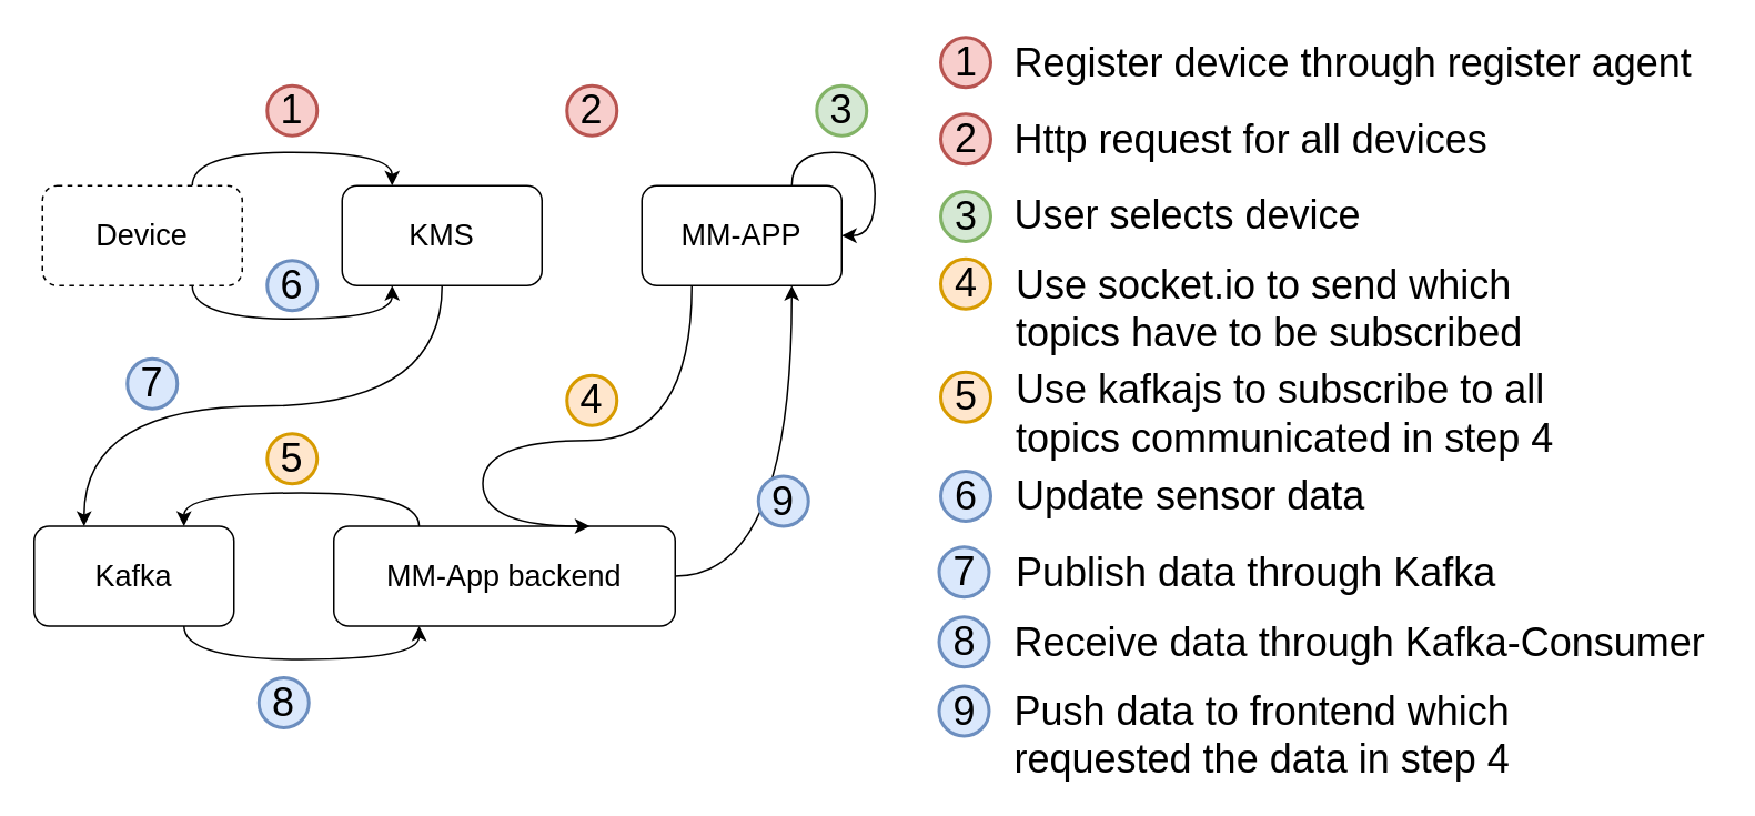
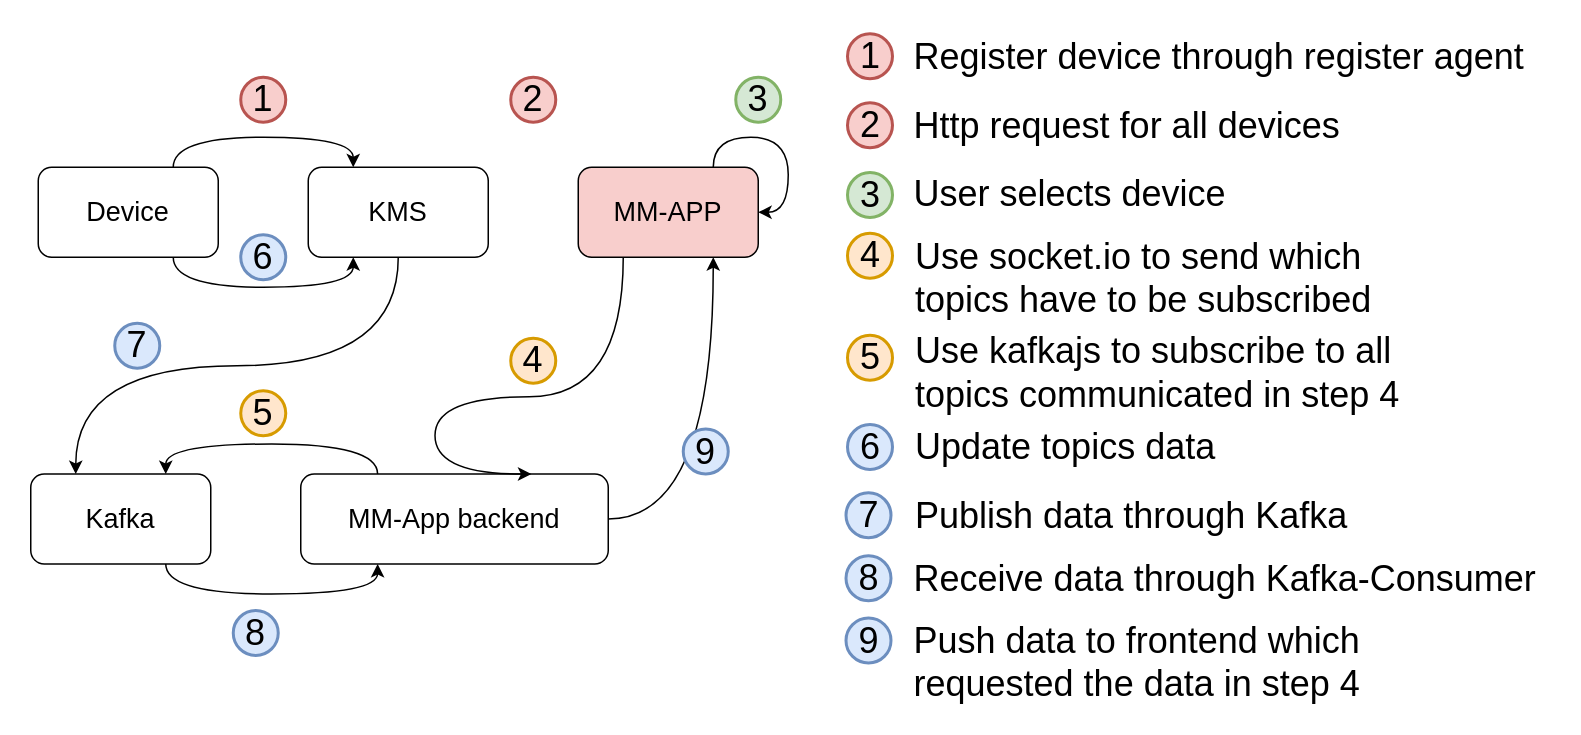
  <mxCell id="0" />
  <mxCell id="1" parent="0" />
  <mxCell id="2" value="" style="group" vertex="1" connectable="0" parent="1"><mxGeometry x="20" y="51" width="500" height="385.5" as="geometry" /></mxCell>
- <mxCell id="3" value="&lt;font style=&quot;font-size: 18px&quot;&gt;MM-APP&lt;/font&gt;" style="rounded=1;whiteSpace=wrap;html=1;" vertex="1" parent="2"><mxGeometry x="365" y="60" width="120" height="60" as="geometry" /></mxCell>
+ <mxCell id="3" value="&lt;font style=&quot;font-size: 18px&quot;&gt;MM-APP&lt;/font&gt;" style="rounded=1;whiteSpace=wrap;html=1;fillColor=#f8cecc;" vertex="1" parent="2"><mxGeometry x="365" y="60" width="120" height="60" as="geometry" /></mxCell>
  <mxCell id="4" style="edgeStyle=orthogonalEdgeStyle;curved=1;orthogonalLoop=1;jettySize=auto;html=1;exitX=1;exitY=0.5;exitDx=0;exitDy=0;entryX=0.75;entryY=1;entryDx=0;entryDy=0;fontSize=24;" edge="1" parent="2" source="5" target="3"><mxGeometry relative="1" as="geometry" /></mxCell>
  <mxCell id="5" value="&lt;font style=&quot;font-size: 18px&quot;&gt;MM-App backend&lt;/font&gt;" style="rounded=1;whiteSpace=wrap;html=1;" vertex="1" parent="2"><mxGeometry x="180" y="264.5" width="205" height="60" as="geometry" /></mxCell>
  <mxCell id="6" style="edgeStyle=orthogonalEdgeStyle;curved=1;orthogonalLoop=1;jettySize=auto;html=1;exitX=0.25;exitY=1;exitDx=0;exitDy=0;entryX=0.75;entryY=0;entryDx=0;entryDy=0;fontSize=24;" edge="1" parent="2" source="3" target="5"><mxGeometry relative="1" as="geometry"><Array as="points"><mxPoint x="395.5" y="213" /><mxPoint x="269.5" y="213" /></Array></mxGeometry></mxCell>
  <mxCell id="7" value="&lt;font style=&quot;font-size: 18px&quot;&gt;KMS&lt;/font&gt;" style="rounded=1;whiteSpace=wrap;html=1;" vertex="1" parent="2"><mxGeometry x="185" y="60" width="120" height="60" as="geometry" /></mxCell>
  <mxCell id="8" style="edgeStyle=orthogonalEdgeStyle;orthogonalLoop=1;jettySize=auto;html=1;exitX=0.75;exitY=0;exitDx=0;exitDy=0;entryX=0.25;entryY=0;entryDx=0;entryDy=0;curved=1;" edge="1" parent="2" source="10" target="7"><mxGeometry relative="1" as="geometry" /></mxCell>
  <mxCell id="9" style="edgeStyle=orthogonalEdgeStyle;curved=1;orthogonalLoop=1;jettySize=auto;html=1;exitX=0.75;exitY=1;exitDx=0;exitDy=0;entryX=0.25;entryY=1;entryDx=0;entryDy=0;fontSize=24;" edge="1" parent="2" source="10" target="7"><mxGeometry relative="1" as="geometry" /></mxCell>
- <mxCell id="10" value="&lt;font style=&quot;font-size: 18px&quot;&gt;Device&lt;/font&gt;" style="rounded=1;whiteSpace=wrap;html=1;dashed=1;" vertex="1" parent="2"><mxGeometry x="5" y="60" width="120" height="60" as="geometry" /></mxCell>
+ <mxCell id="10" value="&lt;font style=&quot;font-size: 18px&quot;&gt;Device&lt;/font&gt;" style="rounded=1;whiteSpace=wrap;html=1;" vertex="1" parent="2"><mxGeometry x="5" y="60" width="120" height="60" as="geometry" /></mxCell>
  <mxCell id="11" value="1" style="ellipse;whiteSpace=wrap;html=1;fillColor=#f8cecc;strokeColor=#b85450;strokeWidth=2;fontSize=24;" vertex="1" parent="2"><mxGeometry x="140" width="30" height="30" as="geometry" /></mxCell>
  <mxCell id="12" value="2" style="ellipse;whiteSpace=wrap;html=1;fillColor=#f8cecc;strokeColor=#b85450;strokeWidth=2;fontSize=24;" vertex="1" parent="2"><mxGeometry x="320" width="30" height="30" as="geometry" /></mxCell>
  <mxCell id="13" style="edgeStyle=orthogonalEdgeStyle;curved=1;orthogonalLoop=1;jettySize=auto;html=1;exitX=0.75;exitY=0;exitDx=0;exitDy=0;entryX=1;entryY=0.5;entryDx=0;entryDy=0;fontSize=24;" edge="1" parent="2" source="3" target="3"><mxGeometry relative="1" as="geometry" /></mxCell>
  <mxCell id="14" value="3" style="ellipse;whiteSpace=wrap;html=1;fillColor=#d5e8d4;strokeColor=#82b366;strokeWidth=2;fontSize=24;" vertex="1" parent="2"><mxGeometry x="470" width="30" height="30" as="geometry" /></mxCell>
  <mxCell id="15" style="edgeStyle=orthogonalEdgeStyle;curved=1;orthogonalLoop=1;jettySize=auto;html=1;exitX=0.75;exitY=1;exitDx=0;exitDy=0;entryX=0.25;entryY=1;entryDx=0;entryDy=0;fontSize=24;" edge="1" parent="2" source="16" target="5"><mxGeometry relative="1" as="geometry" /></mxCell>
  <mxCell id="16" value="&lt;font style=&quot;font-size: 18px&quot;&gt;Kafka&lt;/font&gt;" style="rounded=1;whiteSpace=wrap;html=1;" vertex="1" parent="2"><mxGeometry y="264.5" width="120" height="60" as="geometry" /></mxCell>
  <mxCell id="17" style="edgeStyle=orthogonalEdgeStyle;curved=1;orthogonalLoop=1;jettySize=auto;html=1;entryX=0.75;entryY=0;entryDx=0;entryDy=0;fontSize=24;exitX=0.25;exitY=0;exitDx=0;exitDy=0;" edge="1" parent="2" source="5" target="16"><mxGeometry relative="1" as="geometry"><mxPoint x="326.5" y="242" as="sourcePoint" /></mxGeometry></mxCell>
  <mxCell id="18" value="4" style="ellipse;whiteSpace=wrap;html=1;fillColor=#ffe6cc;strokeColor=#d79b00;strokeWidth=2;fontSize=24;" vertex="1" parent="2"><mxGeometry x="320" y="174" width="30" height="30" as="geometry" /></mxCell>
  <mxCell id="19" value="6" style="ellipse;whiteSpace=wrap;html=1;fillColor=#dae8fc;strokeColor=#6c8ebf;strokeWidth=2;fontSize=24;" vertex="1" parent="2"><mxGeometry x="140" y="105" width="30" height="30" as="geometry" /></mxCell>
  <mxCell id="20" value="7" style="ellipse;whiteSpace=wrap;html=1;fillColor=#dae8fc;strokeColor=#6c8ebf;strokeWidth=2;fontSize=24;" vertex="1" parent="2"><mxGeometry x="56" y="164" width="30" height="30" as="geometry" /></mxCell>
  <mxCell id="21" value="8" style="ellipse;whiteSpace=wrap;html=1;fillColor=#dae8fc;strokeColor=#6c8ebf;strokeWidth=2;fontSize=24;" vertex="1" parent="2"><mxGeometry x="135" y="355.5" width="30" height="30" as="geometry" /></mxCell>
  <mxCell id="22" value="9" style="ellipse;whiteSpace=wrap;html=1;fillColor=#dae8fc;strokeColor=#6c8ebf;strokeWidth=2;fontSize=24;" vertex="1" parent="2"><mxGeometry x="435" y="234.5" width="30" height="30" as="geometry" /></mxCell>
  <mxCell id="23" value="5" style="ellipse;whiteSpace=wrap;html=1;fillColor=#ffe6cc;strokeColor=#d79b00;strokeWidth=2;fontSize=24;" vertex="1" parent="2"><mxGeometry x="140" y="209.0" width="30" height="30" as="geometry" /></mxCell>
  <mxCell id="24" style="edgeStyle=orthogonalEdgeStyle;curved=1;orthogonalLoop=1;jettySize=auto;html=1;exitX=0.5;exitY=1;exitDx=0;exitDy=0;fontSize=24;entryX=0.25;entryY=0;entryDx=0;entryDy=0;" edge="1" parent="2" source="7" target="16"><mxGeometry relative="1" as="geometry" /></mxCell>
  <mxCell id="25" value="1" style="ellipse;whiteSpace=wrap;html=1;fillColor=#f8cecc;strokeColor=#b85450;strokeWidth=2;fontSize=24;" vertex="1" parent="1"><mxGeometry x="564.5" y="22" width="30" height="30" as="geometry" /></mxCell>
  <mxCell id="26" value="Register device through register agent" style="text;html=1;resizable=0;points=[];autosize=1;align=left;verticalAlign=top;spacingTop=-4;fontSize=24;" vertex="1" parent="1"><mxGeometry x="607" y="20.5" width="417" height="29" as="geometry" /></mxCell>
  <mxCell id="27" value="2" style="ellipse;whiteSpace=wrap;html=1;fillColor=#f8cecc;strokeColor=#b85450;strokeWidth=2;fontSize=24;" vertex="1" parent="1"><mxGeometry x="564.5" y="68" width="30" height="30" as="geometry" /></mxCell>
  <mxCell id="28" value="Http request for all devices" style="text;html=1;resizable=0;points=[];autosize=1;align=left;verticalAlign=top;spacingTop=-4;fontSize=24;" vertex="1" parent="1"><mxGeometry x="607" y="66.5" width="294" height="29" as="geometry" /></mxCell>
  <mxCell id="29" value="3" style="ellipse;whiteSpace=wrap;html=1;fillColor=#d5e8d4;strokeColor=#82b366;strokeWidth=2;fontSize=24;" vertex="1" parent="1"><mxGeometry x="564.5" y="114.5" width="30" height="30" as="geometry" /></mxCell>
  <mxCell id="30" value="User selects device" style="text;html=1;resizable=0;points=[];autosize=1;align=left;verticalAlign=top;spacingTop=-4;fontSize=24;" vertex="1" parent="1"><mxGeometry x="607" y="112" width="218" height="29" as="geometry" /></mxCell>
  <mxCell id="31" value="4" style="ellipse;whiteSpace=wrap;html=1;fillColor=#ffe6cc;strokeColor=#d79b00;strokeWidth=2;fontSize=24;" vertex="1" parent="1"><mxGeometry x="564.5" y="155" width="30" height="30" as="geometry" /></mxCell>
  <mxCell id="32" value="Use kafkajs to subscribe to all &lt;br&gt;topics communicated in step 4" style="text;html=1;resizable=0;points=[];autosize=1;align=left;verticalAlign=top;spacingTop=-4;fontSize=24;" vertex="1" parent="1"><mxGeometry x="608" y="216.5" width="334" height="58" as="geometry" /></mxCell>
  <mxCell id="33" value="5" style="ellipse;whiteSpace=wrap;html=1;fillColor=#ffe6cc;strokeColor=#d79b00;strokeWidth=2;fontSize=24;" vertex="1" parent="1"><mxGeometry x="564.5" y="223" width="30" height="30" as="geometry" /></mxCell>
- <mxCell id="34" value="Update sensor data" style="text;html=1;resizable=0;points=[];autosize=1;align=left;verticalAlign=top;spacingTop=-4;fontSize=24;" vertex="1" parent="1"><mxGeometry x="608" y="281" width="219" height="29" as="geometry" /></mxCell>
+ <mxCell id="34" value="Update topics data" style="text;html=1;resizable=0;points=[];autosize=1;align=left;verticalAlign=top;spacingTop=-4;fontSize=24;" vertex="1" parent="1"><mxGeometry x="608" y="281" width="219" height="29" as="geometry" /></mxCell>
  <mxCell id="35" value="6" style="ellipse;whiteSpace=wrap;html=1;fillColor=#dae8fc;strokeColor=#6c8ebf;strokeWidth=2;fontSize=24;" vertex="1" parent="1"><mxGeometry x="564.5" y="282.5" width="30" height="30" as="geometry" /></mxCell>
  <mxCell id="36" value="Publish data through Kafka" style="text;html=1;resizable=0;points=[];autosize=1;align=left;verticalAlign=top;spacingTop=-4;fontSize=24;" vertex="1" parent="1"><mxGeometry x="608" y="326.5" width="298" height="29" as="geometry" /></mxCell>
  <mxCell id="37" value="7" style="ellipse;whiteSpace=wrap;html=1;fillColor=#dae8fc;strokeColor=#6c8ebf;strokeWidth=2;fontSize=24;" vertex="1" parent="1"><mxGeometry x="563.5" y="328" width="30" height="30" as="geometry" /></mxCell>
  <mxCell id="38" value="Receive data through Kafka-Consumer" style="text;html=1;resizable=0;points=[];autosize=1;align=left;verticalAlign=top;spacingTop=-4;fontSize=24;" vertex="1" parent="1"><mxGeometry x="607" y="368.5" width="425" height="29" as="geometry" /></mxCell>
  <mxCell id="39" value="8" style="ellipse;whiteSpace=wrap;html=1;fillColor=#dae8fc;strokeColor=#6c8ebf;strokeWidth=2;fontSize=24;direction=south;" vertex="1" parent="1"><mxGeometry x="563.5" y="370" width="30" height="30" as="geometry" /></mxCell>
  <mxCell id="40" value="Push data to frontend which&amp;nbsp;&lt;br&gt;requested the data in step 4" style="text;html=1;resizable=0;points=[];autosize=1;align=left;verticalAlign=top;spacingTop=-4;fontSize=24;" vertex="1" parent="1"><mxGeometry x="607" y="409.5" width="314" height="58" as="geometry" /></mxCell>
  <mxCell id="41" value="Use socket.io to send which &lt;br&gt;topics have to be subscribed" style="text;html=1;resizable=0;points=[];autosize=1;align=left;verticalAlign=top;spacingTop=-4;fontSize=24;" vertex="1" parent="1"><mxGeometry x="608" y="154" width="314" height="58" as="geometry" /></mxCell>
  <mxCell id="42" value="9" style="ellipse;whiteSpace=wrap;html=1;fillColor=#dae8fc;strokeColor=#6c8ebf;strokeWidth=2;fontSize=24;direction=south;" vertex="1" parent="1"><mxGeometry x="563.5" y="411.5" width="30" height="30" as="geometry" /></mxCell>
